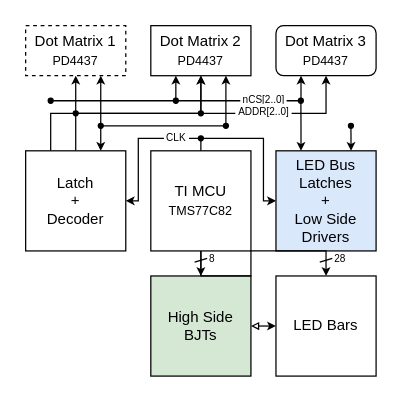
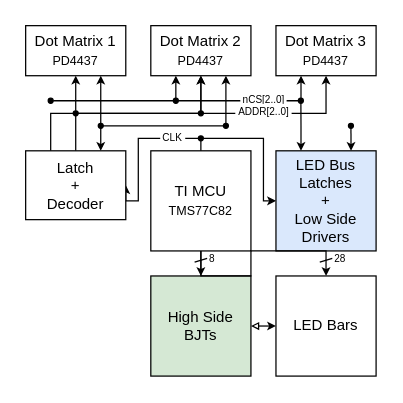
  <mxCell id="0" />
  <mxCell id="1" parent="0" />
  <mxCell id="2" value="&lt;font style=&quot;font-size: 12px&quot;&gt;&lt;font style=&quot;font-size: 12px&quot;&gt;TI MCU&lt;/font&gt;&lt;br&gt;&lt;/font&gt;&lt;font style=&quot;font-size: 10px&quot;&gt;TMS77C82&lt;/font&gt;" style="rounded=0;whiteSpace=wrap;html=1;horizontal=1;" parent="1" vertex="1"><mxGeometry x="120" y="120" width="80" height="80" as="geometry" /></mxCell>
  <mxCell id="3" style="edgeStyle=orthogonalEdgeStyle;rounded=0;orthogonalLoop=1;jettySize=auto;html=1;exitX=0.75;exitY=1;exitDx=0;exitDy=0;endArrow=oval;endFill=1;startArrow=classic;startFill=1;startSize=4;endSize=4;" edge="1" parent="1" source="5"><mxGeometry relative="1" as="geometry"><mxPoint x="80" y="100" as="targetPoint" /></mxGeometry></mxCell>
  <mxCell id="4" style="edgeStyle=orthogonalEdgeStyle;rounded=0;orthogonalLoop=1;jettySize=auto;html=1;exitX=0.5;exitY=1;exitDx=0;exitDy=0;endArrow=oval;endFill=1;startArrow=classic;startFill=1;startSize=4;endSize=4;" edge="1" parent="1" source="5"><mxGeometry relative="1" as="geometry"><mxPoint x="60" y="90" as="targetPoint" /></mxGeometry></mxCell>
- <mxCell id="5" value="Dot Matrix 1&lt;br&gt;&lt;span style=&quot;font-size: 10px&quot;&gt;PD4437&lt;/span&gt;" style="rounded=0;whiteSpace=wrap;html=1;fontSize=12;dashed=1;" parent="1" vertex="1"><mxGeometry x="20" y="20" width="80" height="40" as="geometry" /></mxCell>
+ <mxCell id="5" value="Dot Matrix 1&lt;br&gt;&lt;span style=&quot;font-size: 10px&quot;&gt;PD4437&lt;/span&gt;" style="rounded=0;whiteSpace=wrap;html=1;fontSize=12;" parent="1" vertex="1"><mxGeometry x="20" y="20" width="80" height="40" as="geometry" /></mxCell>
  <mxCell id="6" style="edgeStyle=orthogonalEdgeStyle;rounded=0;orthogonalLoop=1;jettySize=auto;html=1;exitX=0.75;exitY=1;exitDx=0;exitDy=0;endArrow=none;endFill=0;startArrow=classic;startFill=1;startSize=4;endSize=4;" edge="1" parent="1" source="9"><mxGeometry relative="1" as="geometry"><mxPoint x="180" y="100" as="targetPoint" /></mxGeometry></mxCell>
  <mxCell id="7" style="edgeStyle=orthogonalEdgeStyle;rounded=0;orthogonalLoop=1;jettySize=auto;html=1;exitX=0.5;exitY=1;exitDx=0;exitDy=0;endArrow=oval;endFill=1;startArrow=classic;startFill=1;startSize=4;endSize=4;" edge="1" parent="1" source="9"><mxGeometry relative="1" as="geometry"><mxPoint x="160" y="90" as="targetPoint" /></mxGeometry></mxCell>
  <mxCell id="8" value="" style="edgeStyle=orthogonalEdgeStyle;rounded=0;orthogonalLoop=1;jettySize=auto;html=1;exitX=0.25;exitY=1;exitDx=0;exitDy=0;endArrow=oval;endFill=1;startArrow=classic;startFill=1;fontSize=10;align=center;startSize=4;endSize=4;" edge="1" parent="1" source="9"><mxGeometry x="-0.167" relative="1" as="geometry"><mxPoint x="40" y="80" as="targetPoint" /><Array as="points"><mxPoint x="140" y="80" /></Array><mxPoint as="offset" /></mxGeometry></mxCell>
  <mxCell id="9" value="Dot Matrix 2&lt;br&gt;&lt;span style=&quot;font-size: 10px&quot;&gt;PD4437&lt;/span&gt;" style="rounded=0;whiteSpace=wrap;html=1;fontSize=12;" parent="1" vertex="1"><mxGeometry x="120" y="20" width="80" height="40" as="geometry" /></mxCell>
  <mxCell id="10" value="&amp;nbsp;nCS[2..0]&amp;nbsp;" style="edgeStyle=orthogonalEdgeStyle;rounded=0;orthogonalLoop=1;jettySize=auto;html=1;exitX=0.25;exitY=1;exitDx=0;exitDy=0;startArrow=classic;startFill=1;endArrow=oval;endFill=1;startSize=4;endSize=4;fontSize=8;spacingTop=-2;" edge="1" parent="1" source="11"><mxGeometry x="-0.167" relative="1" as="geometry"><mxPoint x="140" y="80" as="targetPoint" /><Array as="points"><mxPoint x="240" y="80" /></Array><mxPoint as="offset" /></mxGeometry></mxCell>
- <mxCell id="11" value="Dot Matrix 3&lt;br&gt;&lt;span style=&quot;font-size: 10px&quot;&gt;PD4437&lt;/span&gt;" style="whiteSpace=wrap;html=1;fontSize=12;rounded=1;" parent="1" vertex="1"><mxGeometry x="220" y="20" width="80" height="40" as="geometry" /></mxCell>
+ <mxCell id="11" value="Dot Matrix 3&lt;br&gt;&lt;span style=&quot;font-size: 10px&quot;&gt;PD4437&lt;/span&gt;" style="rounded=0;whiteSpace=wrap;html=1;fontSize=12;" parent="1" vertex="1"><mxGeometry x="220" y="20" width="80" height="40" as="geometry" /></mxCell>
  <mxCell id="12" value="" style="edgeStyle=orthogonalEdgeStyle;rounded=0;orthogonalLoop=1;jettySize=auto;html=1;exitX=0.75;exitY=0;exitDx=0;exitDy=0;endArrow=oval;endFill=1;startArrow=classic;startFill=1;fontSize=10;align=center;startSize=4;endSize=4;" edge="1" parent="1" source="16"><mxGeometry x="-0.167" relative="1" as="geometry"><mxPoint x="180" y="100" as="targetPoint" /><Array as="points"><mxPoint x="80" y="100" /><mxPoint x="180" y="100" /></Array><mxPoint as="offset" /></mxGeometry></mxCell>
  <mxCell id="13" value="&lt;font style=&quot;font-size: 8px&quot;&gt;&amp;nbsp;ADDR[2..0]&amp;nbsp;&lt;/font&gt;" style="edgeStyle=orthogonalEdgeStyle;rounded=0;orthogonalLoop=1;jettySize=auto;html=1;exitX=0.5;exitY=0;exitDx=0;exitDy=0;entryX=0.5;entryY=1;entryDx=0;entryDy=0;fontSize=10;align=center;startSize=4;endSize=4;spacingTop=-4;" edge="1" parent="1" source="16" target="11"><mxGeometry x="0.385" relative="1" as="geometry"><mxPoint x="230" y="70" as="targetPoint" /><Array as="points"><mxPoint x="60" y="90" /><mxPoint x="260" y="90" /></Array><mxPoint as="offset" /></mxGeometry></mxCell>
  <mxCell id="14" style="edgeStyle=orthogonalEdgeStyle;rounded=0;orthogonalLoop=1;jettySize=auto;html=1;exitX=0.25;exitY=0;exitDx=0;exitDy=0;startSize=4;endSize=4;" edge="1" parent="1" source="16" target="9"><mxGeometry relative="1" as="geometry" /></mxCell>
  <mxCell id="15" value="&amp;nbsp;CLK&amp;nbsp;" style="edgeStyle=orthogonalEdgeStyle;rounded=0;orthogonalLoop=1;jettySize=auto;html=1;exitX=1;exitY=0.5;exitDx=0;exitDy=0;fontSize=8;startArrow=classic;startFill=1;endArrow=none;endFill=0;startSize=4;endSize=4;entryX=0.5;entryY=0;entryDx=0;entryDy=0;" edge="1" parent="1" source="16" target="2"><mxGeometry x="0.5" relative="1" as="geometry"><mxPoint x="160" y="110" as="targetPoint" /><Array as="points"><mxPoint x="110" y="160" /><mxPoint x="110" y="110" /><mxPoint x="160" y="110" /></Array><mxPoint as="offset" /></mxGeometry></mxCell>
- <mxCell id="16" value="Latch&lt;br&gt;+&lt;br&gt;Decoder" style="rounded=0;whiteSpace=wrap;html=1;" parent="1" vertex="1"><mxGeometry x="20" y="120" width="80" height="80" as="geometry" /></mxCell>
+ <mxCell id="16" value="Latch&lt;br&gt;+&lt;br&gt;Decoder" style="rounded=0;whiteSpace=wrap;html=1;" parent="1" vertex="1"><mxGeometry x="20" y="120" width="80" height="55" as="geometry" /></mxCell>
  <mxCell id="17" style="edgeStyle=orthogonalEdgeStyle;rounded=0;orthogonalLoop=1;jettySize=auto;html=1;exitX=0.25;exitY=0;exitDx=0;exitDy=0;fontSize=8;startArrow=classic;startFill=1;endArrow=oval;endFill=1;startSize=4;endSize=4;" edge="1" parent="1" source="20"><mxGeometry relative="1" as="geometry"><mxPoint x="239.898" y="80" as="targetPoint" /></mxGeometry></mxCell>
  <mxCell id="18" style="edgeStyle=orthogonalEdgeStyle;rounded=0;orthogonalLoop=1;jettySize=auto;html=1;exitX=0.75;exitY=0;exitDx=0;exitDy=0;fontSize=8;startArrow=classic;startFill=1;endArrow=oval;endFill=1;startSize=4;endSize=4;" edge="1" parent="1" source="20"><mxGeometry relative="1" as="geometry"><mxPoint x="279.898" y="100" as="targetPoint" /></mxGeometry></mxCell>
  <mxCell id="19" style="edgeStyle=orthogonalEdgeStyle;rounded=0;orthogonalLoop=1;jettySize=auto;html=1;exitX=0;exitY=0.5;exitDx=0;exitDy=0;fontSize=8;startArrow=classic;startFill=1;endArrow=oval;endFill=1;startSize=4;endSize=4;" edge="1" parent="1" source="20"><mxGeometry relative="1" as="geometry"><mxPoint x="160" y="110" as="targetPoint" /><Array as="points"><mxPoint x="210" y="160" /><mxPoint x="210" y="110" /></Array></mxGeometry></mxCell>
  <mxCell id="20" value="&lt;font style=&quot;font-size: 12px&quot;&gt;LED Bus&lt;br&gt;Latches&lt;br&gt;+&lt;br&gt;Low Side Drivers&lt;br&gt;&lt;/font&gt;" style="rounded=0;whiteSpace=wrap;html=1;fontSize=8;fillColor=#dae8fc;" vertex="1" parent="1"><mxGeometry x="220" y="120" width="80" height="80" as="geometry" /></mxCell>
  <mxCell id="21" style="edgeStyle=orthogonalEdgeStyle;rounded=0;orthogonalLoop=1;jettySize=auto;html=1;exitX=0.5;exitY=0;exitDx=0;exitDy=0;entryX=0.5;entryY=1;entryDx=0;entryDy=0;fontSize=12;startArrow=classic;startFill=1;endArrow=none;endFill=0;startSize=4;endSize=4;" edge="1" parent="1" source="22" target="2"><mxGeometry relative="1" as="geometry" /></mxCell>
  <mxCell id="22" value="High Side BJTs" style="rounded=0;whiteSpace=wrap;html=1;horizontal=1;fillColor=#d5e8d4;" vertex="1" parent="1"><mxGeometry x="120" y="220" width="80" height="80" as="geometry" /></mxCell>
  <mxCell id="23" style="edgeStyle=orthogonalEdgeStyle;rounded=0;orthogonalLoop=1;jettySize=auto;html=1;exitX=0.5;exitY=0;exitDx=0;exitDy=0;fontSize=12;startArrow=classic;startFill=1;endArrow=none;endFill=0;startSize=4;endSize=4;" edge="1" parent="1" source="25" target="2"><mxGeometry relative="1" as="geometry" /></mxCell>
  <mxCell id="24" style="edgeStyle=orthogonalEdgeStyle;rounded=0;orthogonalLoop=1;jettySize=auto;html=1;exitX=0;exitY=0.5;exitDx=0;exitDy=0;entryX=1;entryY=0.5;entryDx=0;entryDy=0;fontSize=12;startArrow=classic;startFill=1;endArrow=block;endFill=0;startSize=4;endSize=4;" edge="1" parent="1" source="25" target="22"><mxGeometry relative="1" as="geometry" /></mxCell>
  <mxCell id="25" value="LED Bars" style="rounded=0;whiteSpace=wrap;html=1;horizontal=1;" vertex="1" parent="1"><mxGeometry x="220" y="220" width="80" height="80" as="geometry" /></mxCell>
  <mxCell id="26" value="28" style="endArrow=none;html=1;rounded=0;fontSize=8;startSize=4;endSize=4;align=left;" edge="1" parent="1"><mxGeometry x="1" width="50" height="50" relative="1" as="geometry"><mxPoint x="255" y="209" as="sourcePoint" /><mxPoint x="265" y="206" as="targetPoint" /><mxPoint as="offset" /></mxGeometry></mxCell>
  <mxCell id="27" value="8" style="endArrow=none;html=1;rounded=0;fontSize=8;startSize=4;endSize=4;align=left;" edge="1" parent="1"><mxGeometry x="1" width="50" height="50" relative="1" as="geometry"><mxPoint x="155" y="209" as="sourcePoint" /><mxPoint x="165" y="206" as="targetPoint" /><mxPoint as="offset" /></mxGeometry></mxCell>
